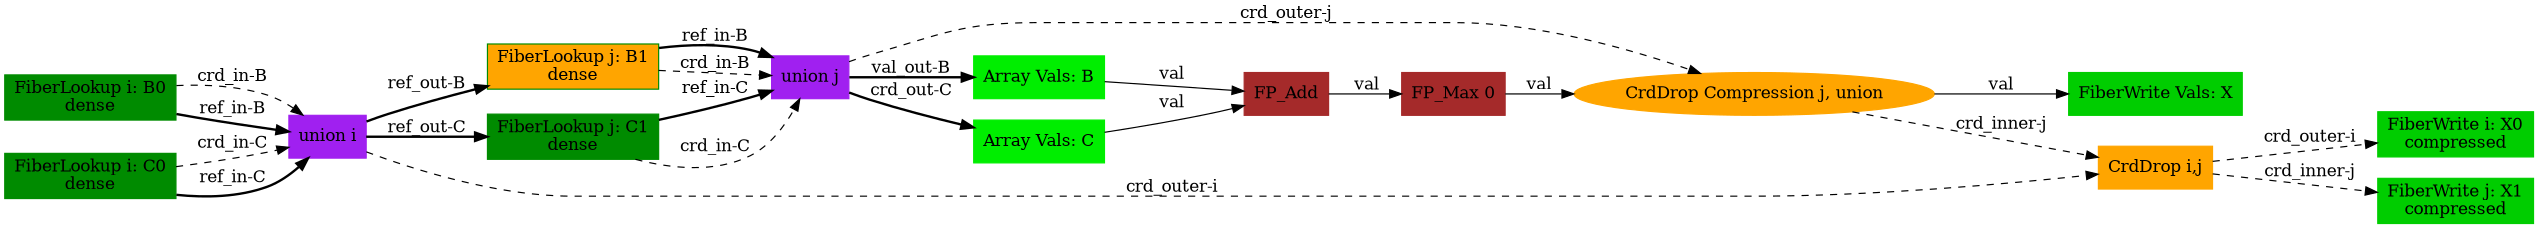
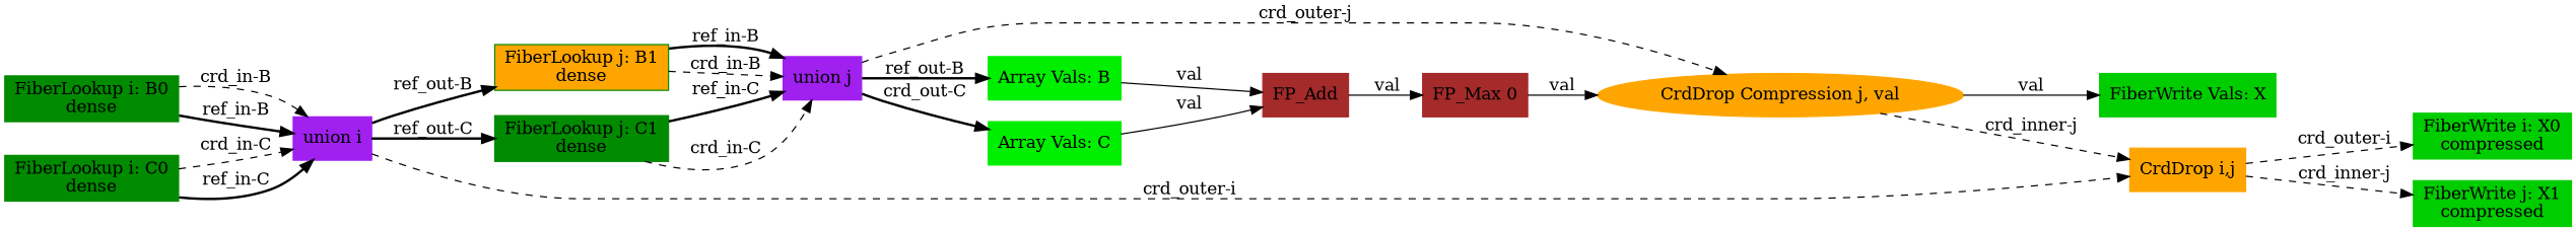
  digraph {
    rankdir=LR
    node [color=green4 shape=box style=filled type=fiberlookup]
    edge [style=dashed type=crd]
    n1 [format=dense index=i label="FiberLookup i: B0\ndense" root=true src=true tensor=B]
    n2 [color=purple index=i label="union i" type=union]
    n3 [fillcolor=orange format=dense index=j label="FiberLookup j: B1\ndense" root=false src=true tensor=B]
    n4 [format=dense index=j label="FiberLookup j: C1\ndense" root=false src=true tensor=C]
    n5 [color=orange inner=j label="CrdDrop i,j" outer=i type=crddrop]
    n6 [color=purple index=j label="union j" type=union]
    n7 [color=green3 crdsize=B0_dim format=compressed index=i label="FiberWrite i: X0\ncompressed" segsize=2 sink=true tensor=X type=fiberwrite]
    n8 [color=green3 crdsize="B0_dim*B1_dim" format=compressed index=j label="FiberWrite j: X1\ncompressed" segsize="B0_dim+1" sink=true tensor=X type=fiberwrite]
    n9 [color=green2 label="Array Vals: B" tensor=B type=arrayvals]
    n10 [color=green2 label="Array Vals: C" tensor=C type=arrayvals]
-   n11 [color=orange inner=val label="CrdDrop Compression j, union" outer=j type=crddrop shape=""]
+   n11 [color=orange inner=val label="CrdDrop Compression j, val" outer=j type=crddrop shape=""]
    n12 [color=brown label=FP_Add type=fp_add]
    n13 [color=green3 label="FiberWrite Vals: X" sink=true tensor=X type=fiberwrite]
    n14 [color=brown const0=0 label="FP_Max 0" type=fp_max]
    n15 [format=dense index=i label="FiberLookup i: C0\ndense" root=true src=true tensor=C]
    n1 -> n2 [label="crd_in-B"]
    n1 -> n2 [label="ref_in-B" style=bold type=ref]
    n2 -> n3 [label="ref_out-B" style=bold type=ref]
    n2 -> n4 [label="ref_out-C" style=bold type=ref]
    n2 -> n5 [label="crd_outer-i"]
    n3 -> n6 [label="crd_in-B"]
    n3 -> n6 [label="ref_in-B" style=bold type=ref]
    n4 -> n6 [label="crd_in-C"]
    n4 -> n6 [label="ref_in-C" style=bold type=ref]
    n5 -> n7 [label="crd_outer-i"]
    n5 -> n8 [label="crd_inner-j"]
-   n6 -> n9 [label="val_out-B" style=bold type=ref]
+   n6 -> n9 [label="ref_out-B" style=bold type=ref]
    n6 -> n10 [label="crd_out-C" style=bold type=ref]
    n6 -> n11 [label="crd_outer-j"]
    n9 -> n12 [label=val type=val style=""]
    n10 -> n12 [label=val type=val style=""]
    n11 -> n5 [label="crd_inner-j"]
    n11 -> n13 [label=val type=val style=""]
    n12 -> n14 [label=val type=val style=""]
    n14 -> n11 [label=val type=val style=""]
    n15 -> n2 [label="crd_in-C"]
    n15 -> n2 [label="ref_in-C" style=bold type=ref]
  }
